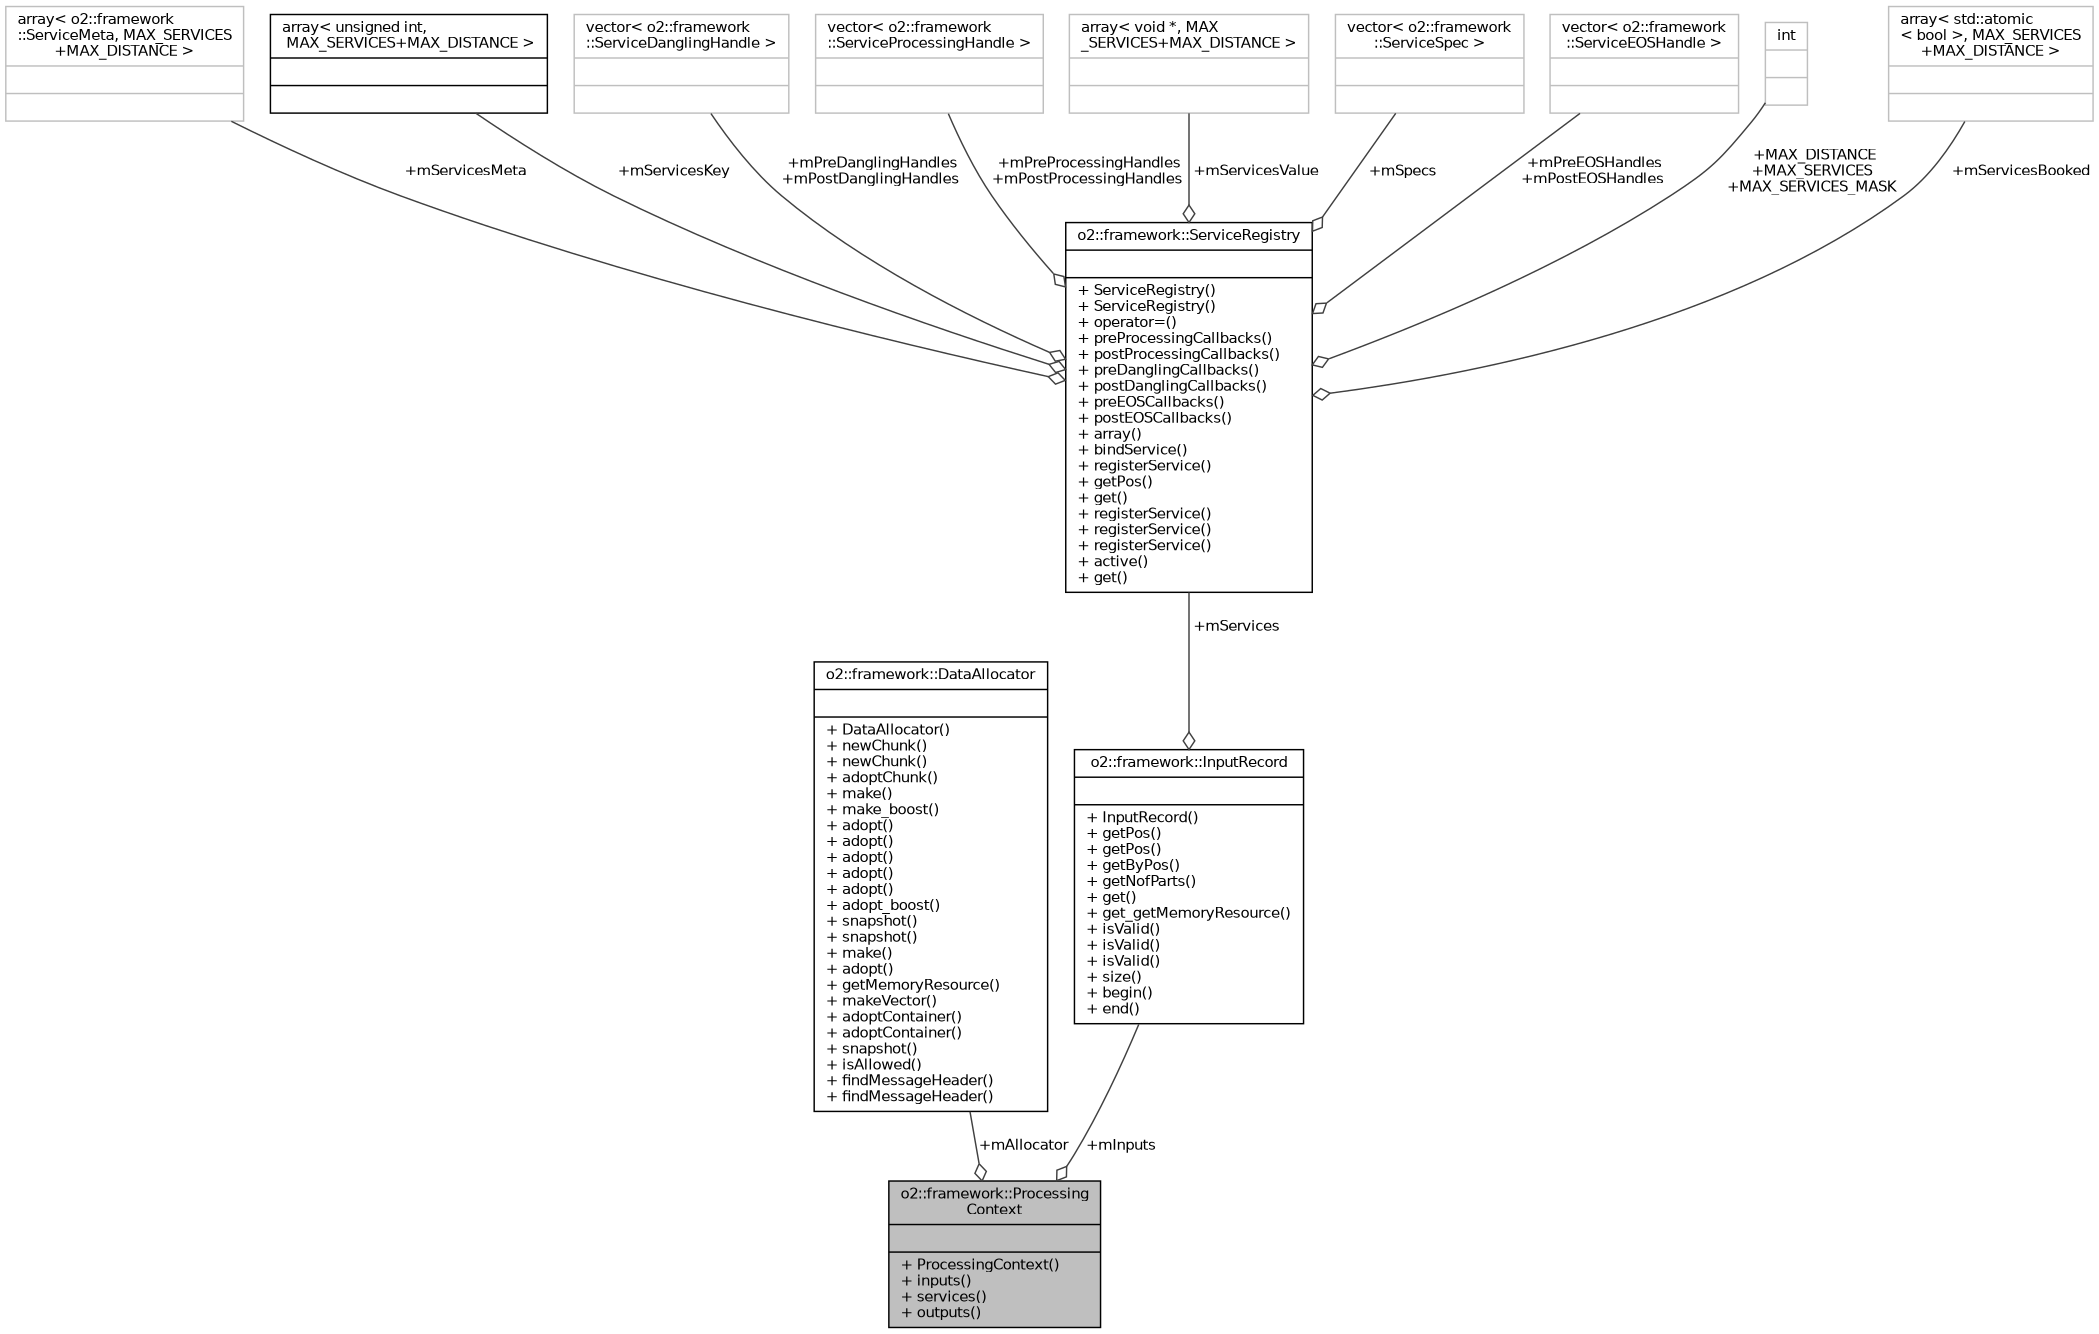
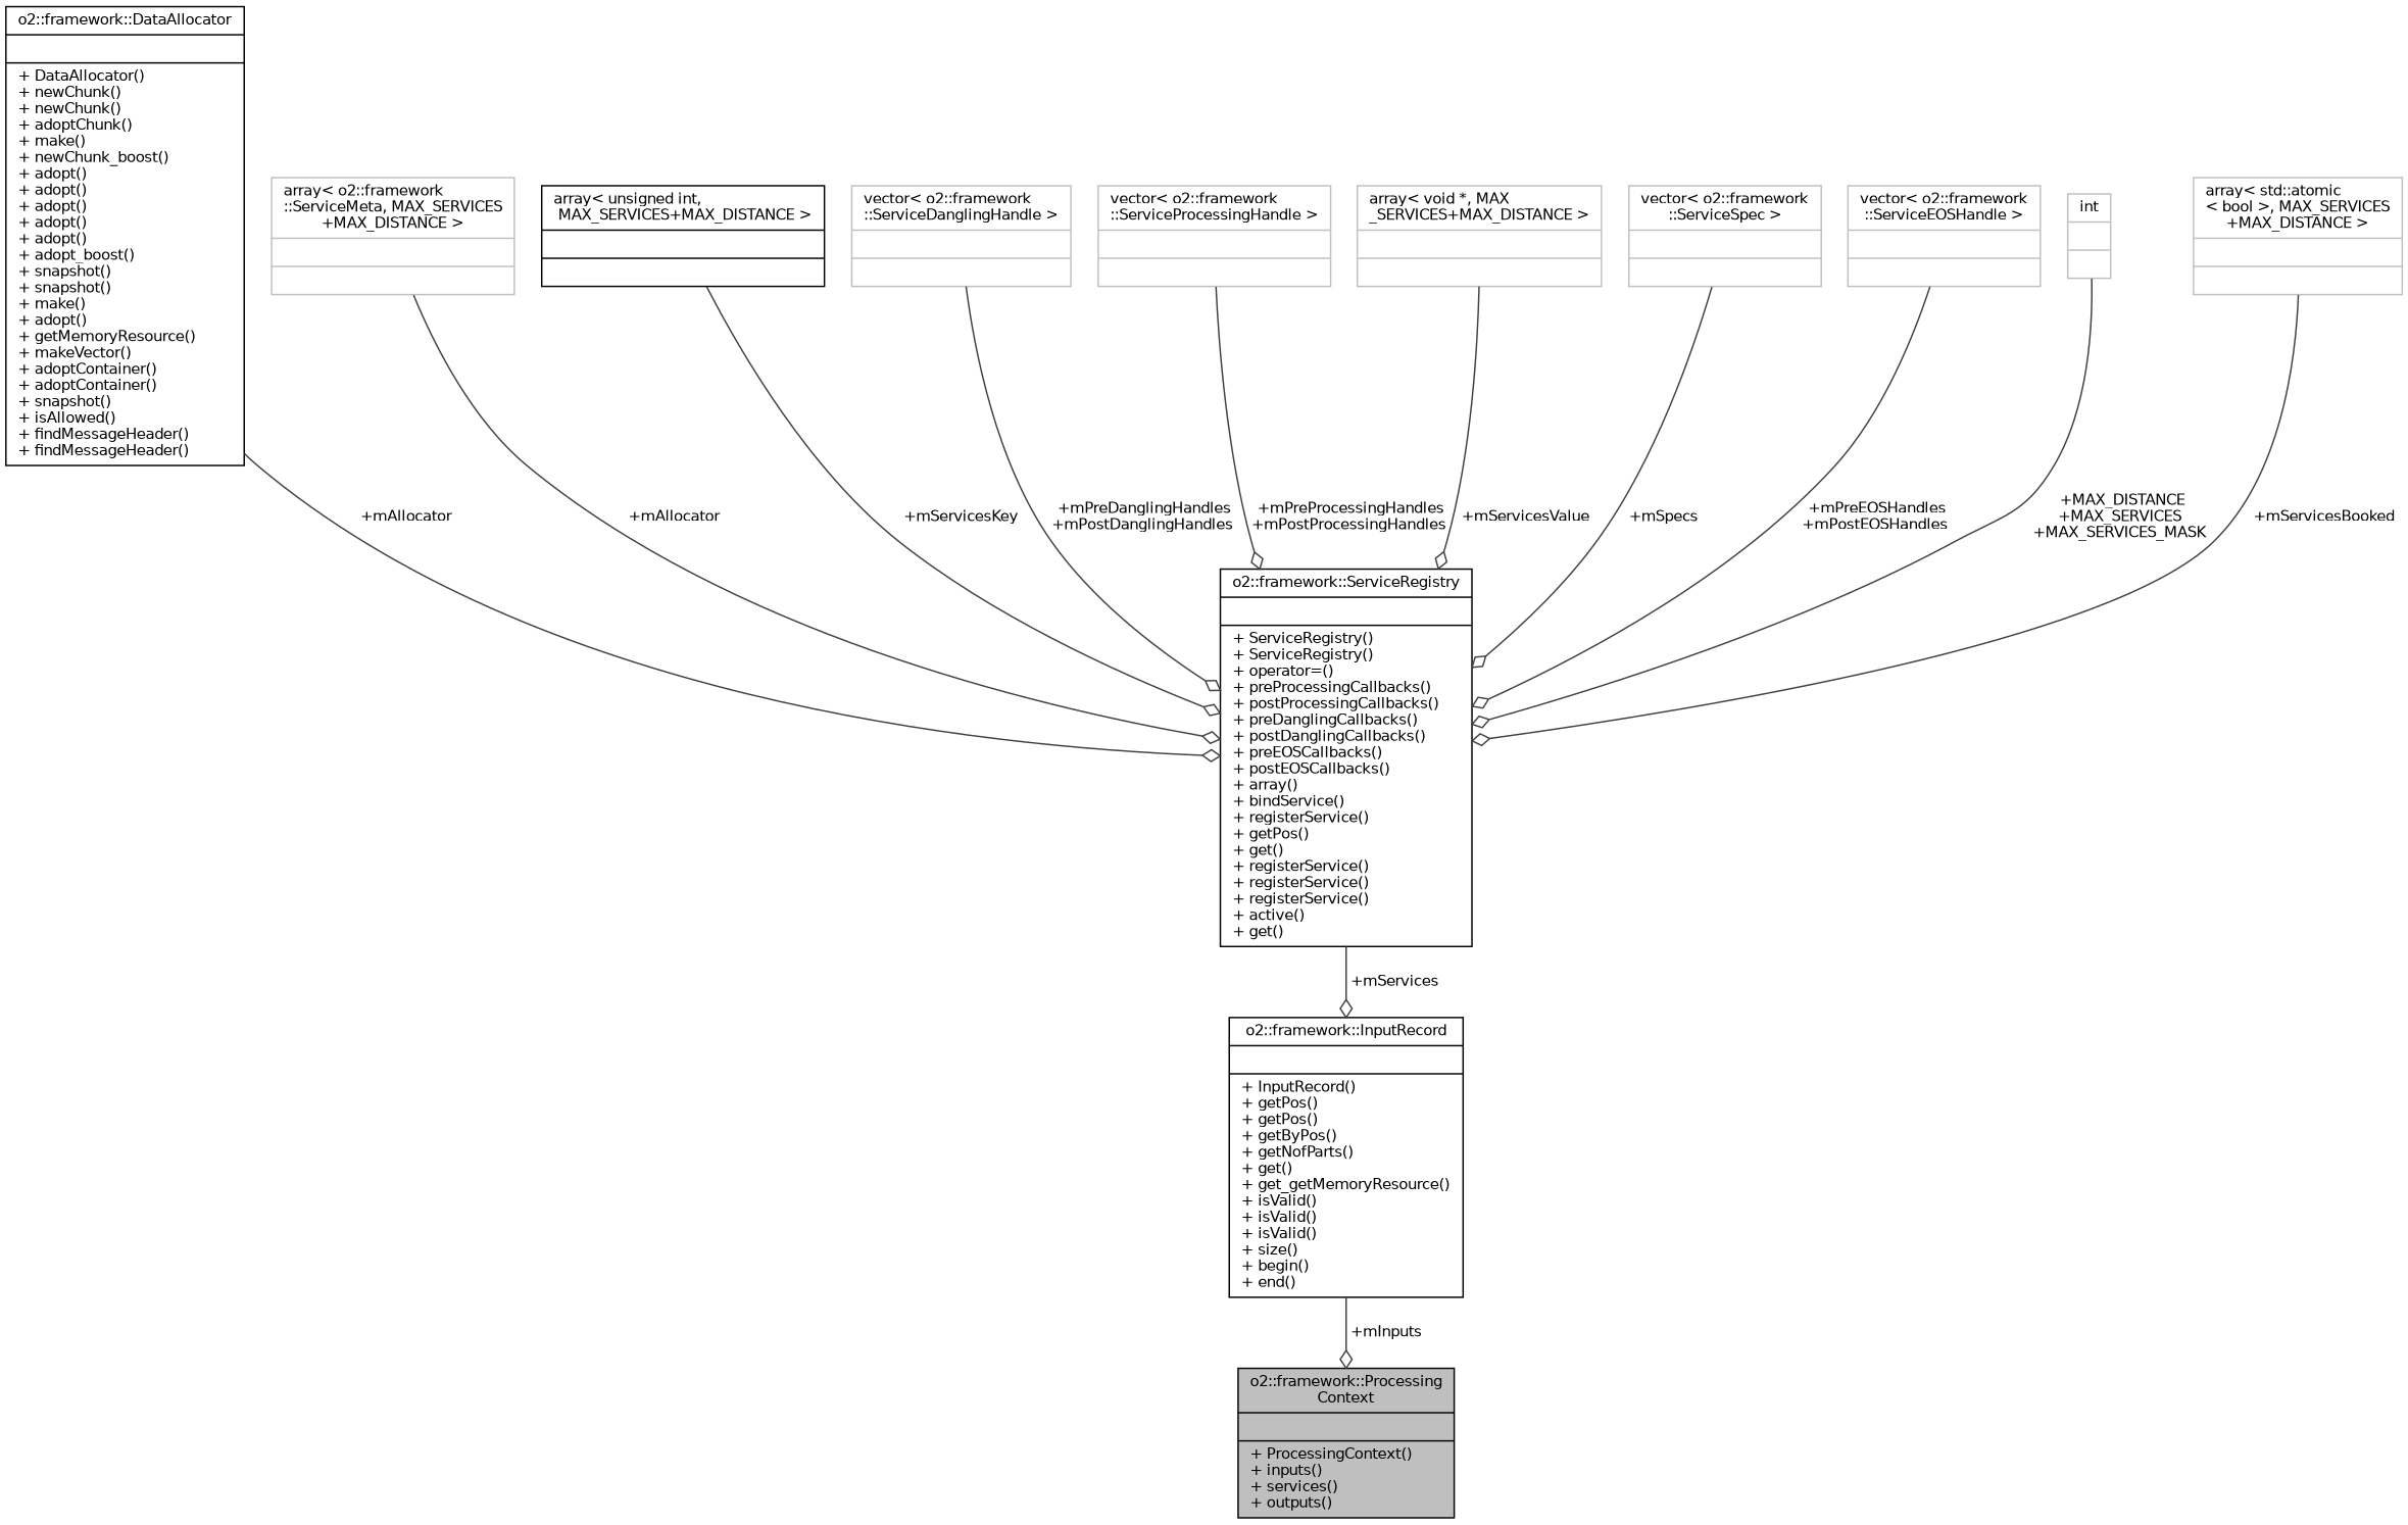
  digraph {
    node [color=grey75 fontname=Helvetica fontsize=10 shape=record]
    edge [arrowhead=odiamond color=grey25 fontname=Helvetica fontsize=10 labelfontname=Helvetica labelfontsize=10 style=solid]
    n1 [color=black fillcolor=grey75 fontcolor=black height=0.2 label="{o2::framework::Processing\lContext\n||+ ProcessingContext()\l+ inputs()\l+ services()\l+ outputs()\l}" style=filled width=0.4]
-   n2 [color=black height=0.2 label="{o2::framework::DataAllocator\n||+ DataAllocator()\l+ newChunk()\l+ newChunk()\l+ adoptChunk()\l+ make()\l+ make_boost()\l+ adopt()\l+ adopt()\l+ adopt()\l+ adopt()\l+ adopt()\l+ adopt_boost()\l+ snapshot()\l+ snapshot()\l+ make()\l+ adopt()\l+ getMemoryResource()\l+ makeVector()\l+ adoptContainer()\l+ adoptContainer()\l+ snapshot()\l+ isAllowed()\l+ findMessageHeader()\l+ findMessageHeader()\l}" width=0.4]
+   n2 [color=black height=0.2 label="{o2::framework::DataAllocator\n||+ DataAllocator()\l+ newChunk()\l+ newChunk()\l+ adoptChunk()\l+ make()\l+ newChunk_boost()\l+ adopt()\l+ adopt()\l+ adopt()\l+ adopt()\l+ adopt()\l+ adopt_boost()\l+ snapshot()\l+ snapshot()\l+ make()\l+ adopt()\l+ getMemoryResource()\l+ makeVector()\l+ adoptContainer()\l+ adoptContainer()\l+ snapshot()\l+ isAllowed()\l+ findMessageHeader()\l+ findMessageHeader()\l}" width=0.4]
    n3 [color=black height=0.2 label="{o2::framework::ServiceRegistry\n||+ ServiceRegistry()\l+ ServiceRegistry()\l+ operator=()\l+ preProcessingCallbacks()\l+ postProcessingCallbacks()\l+ preDanglingCallbacks()\l+ postDanglingCallbacks()\l+ preEOSCallbacks()\l+ postEOSCallbacks()\l+ array()\l+ bindService()\l+ registerService()\l+ getPos()\l+ get()\l+ registerService()\l+ registerService()\l+ registerService()\l+ active()\l+ get()\l}" width=0.4]
    n4 [color=black height=0.2 label="{o2::framework::InputRecord\n||+ InputRecord()\l+ getPos()\l+ getPos()\l+ getByPos()\l+ getNofParts()\l+ get()\l+ get_getMemoryResource()\l+ isValid()\l+ isValid()\l+ isValid()\l+ size()\l+ begin()\l+ end()\l}" width=0.4]
    n5 [height=0.2 label="{array\< o2::framework\l::ServiceMeta, MAX_SERVICES\l+MAX_DISTANCE \>\n||}" width=0.4]
    n6 [color=black height=0.2 label="{array\< unsigned int,\l MAX_SERVICES+MAX_DISTANCE \>\n||}" width=0.4]
    n7 [height=0.2 label="{vector\< o2::framework\l::ServiceDanglingHandle \>\n||}" width=0.4]
    n8 [height=0.2 label="{vector\< o2::framework\l::ServiceProcessingHandle \>\n||}" width=0.4]
    n9 [height=0.2 label="{array\< void *, MAX\l_SERVICES+MAX_DISTANCE \>\n||}" width=0.4]
    n10 [height=0.2 label="{vector\< o2::framework\l::ServiceSpec \>\n||}" width=0.4]
    n11 [height=0.2 label="{vector\< o2::framework\l::ServiceEOSHandle \>\n||}" width=0.4]
    n12 [height=0.2 label="{int\n||}" width=0.4]
    n13 [height=0.2 label="{array\< std::atomic\l\< bool \>, MAX_SERVICES\l+MAX_DISTANCE \>\n||}" width=0.4]
-   n2 -> n1 [label=" +mAllocator"]
+   n2 -> n3 [label=" +mAllocator"]
    n3 -> n4 [label=" +mServices"]
    n4 -> n1 [label=" +mInputs"]
-   n5 -> n3 [label=" +mServicesMeta"]
+   n5 -> n3 [label=" +mAllocator"]
    n6 -> n3 [label=" +mServicesKey"]
    n7 -> n3 [label=" +mPreDanglingHandles\n+mPostDanglingHandles"]
    n8 -> n3 [label=" +mPreProcessingHandles\n+mPostProcessingHandles"]
    n9 -> n3 [label=" +mServicesValue"]
    n10 -> n3 [label=" +mSpecs"]
    n11 -> n3 [label=" +mPreEOSHandles\n+mPostEOSHandles"]
    n12 -> n3 [label=" +MAX_DISTANCE\n+MAX_SERVICES\n+MAX_SERVICES_MASK"]
    n13 -> n3 [label=" +mServicesBooked"]
  }
